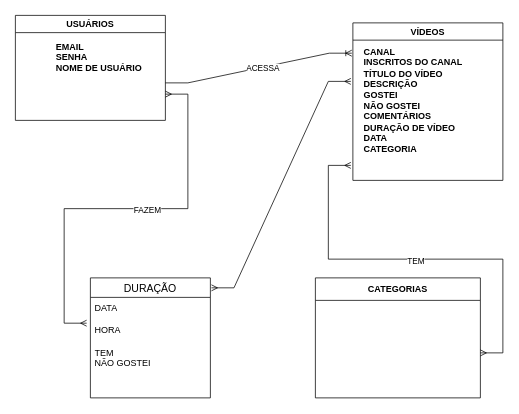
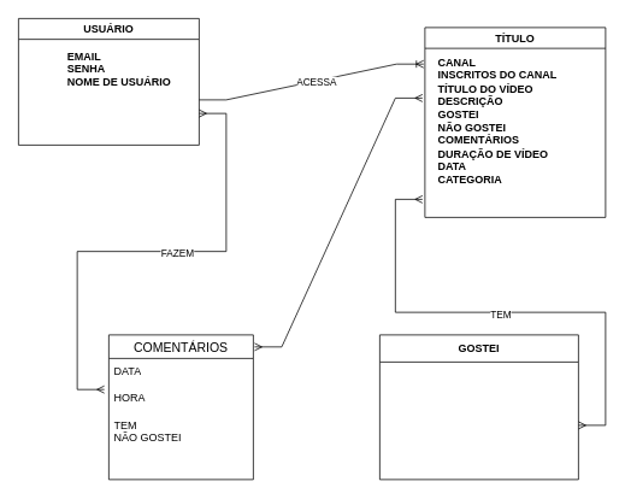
  <mxCell id="0" />
  <mxCell id="1" parent="0" />
- <mxCell id="2" value="CATEGORIAS" style="swimlane;whiteSpace=wrap;html=1;direction=east;startSize=30;" parent="1" vertex="1"><mxGeometry x="420" y="370" width="220" height="160" as="geometry"><mxRectangle x="110" y="310" width="140" height="30" as="alternateBounds" /></mxGeometry></mxCell>
- <mxCell id="3" value="USUÁRIOS" style="swimlane;whiteSpace=wrap;html=1;" parent="1" vertex="1"><mxGeometry x="20" y="20" width="200" height="140" as="geometry" /></mxCell>
+ <mxCell id="2" value="GOSTEI" style="swimlane;whiteSpace=wrap;html=1;direction=east;startSize=30;" parent="1" vertex="1"><mxGeometry x="420" y="370" width="220" height="160" as="geometry"><mxRectangle x="110" y="310" width="140" height="30" as="alternateBounds" /></mxGeometry></mxCell>
+ <mxCell id="3" value="USUÁRIO" style="swimlane;whiteSpace=wrap;html=1;" parent="1" vertex="1"><mxGeometry x="20" y="20" width="200" height="140" as="geometry" /></mxCell>
  <mxCell id="4" value="&lt;div style=&quot;text-align: justify;&quot;&gt;&lt;b&gt;EMAIL&lt;/b&gt;&lt;/div&gt;&lt;div style=&quot;text-align: justify;&quot;&gt;&lt;b&gt;SENHA&lt;/b&gt;&lt;/div&gt;&lt;div style=&quot;text-align: justify;&quot;&gt;&lt;b&gt;NOME DE USUÁRIO&lt;/b&gt;&lt;/div&gt;&lt;div style=&quot;text-align: justify;&quot;&gt;&lt;b&gt;&lt;br&gt;&lt;/b&gt;&lt;/div&gt;&lt;div style=&quot;text-align: justify;&quot;&gt;&lt;b&gt;&lt;br&gt;&lt;/b&gt;&lt;/div&gt;" style="text;html=1;align=right;verticalAlign=middle;resizable=0;points=[];autosize=1;strokeColor=none;fillColor=none;" parent="3" vertex="1"><mxGeometry x="30" y="25" width="140" height="90" as="geometry" /></mxCell>
- <mxCell id="5" value="VÍDEOS" style="swimlane;whiteSpace=wrap;html=1;" parent="1" vertex="1"><mxGeometry x="470" y="30" width="200" height="210" as="geometry" /></mxCell>
- <mxCell id="6" value="DURAÇÃO" style="swimlane;fontStyle=0;childLayout=stackLayout;horizontal=1;startSize=26;horizontalStack=0;resizeParent=1;resizeParentMax=0;resizeLast=0;collapsible=1;marginBottom=0;align=center;fontSize=14;" parent="1" vertex="1"><mxGeometry x="120" y="370" width="160" height="160" as="geometry" /></mxCell>
+ <mxCell id="5" value="TÍTULO" style="swimlane;whiteSpace=wrap;html=1;" parent="1" vertex="1"><mxGeometry x="470" y="30" width="200" height="210" as="geometry" /></mxCell>
+ <mxCell id="6" value="COMENTÁRIOS" style="swimlane;fontStyle=0;childLayout=stackLayout;horizontal=1;startSize=26;horizontalStack=0;resizeParent=1;resizeParentMax=0;resizeLast=0;collapsible=1;marginBottom=0;align=center;fontSize=14;" parent="1" vertex="1"><mxGeometry x="120" y="370" width="160" height="160" as="geometry" /></mxCell>
  <mxCell id="7" value="DATA" style="text;strokeColor=none;fillColor=none;spacingLeft=4;spacingRight=4;overflow=hidden;rotatable=0;points=[[0,0.5],[1,0.5]];portConstraint=eastwest;fontSize=12;whiteSpace=wrap;html=1;" parent="6" vertex="1"><mxGeometry y="26" width="160" height="30" as="geometry" /></mxCell>
  <mxCell id="8" value="HORA" style="text;strokeColor=none;fillColor=none;spacingLeft=4;spacingRight=4;overflow=hidden;rotatable=0;points=[[0,0.5],[1,0.5]];portConstraint=eastwest;fontSize=12;whiteSpace=wrap;html=1;" parent="6" vertex="1"><mxGeometry y="56" width="160" height="30" as="geometry" /></mxCell>
  <mxCell id="9" value="TEM&lt;br&gt;NÃO GOSTEI" style="text;strokeColor=none;fillColor=none;spacingLeft=4;spacingRight=4;overflow=hidden;rotatable=0;points=[[0,0.5],[1,0.5]];portConstraint=eastwest;fontSize=12;whiteSpace=wrap;html=1;" parent="6" vertex="1"><mxGeometry y="86" width="160" height="74" as="geometry" /></mxCell>
  <mxCell id="10" value="&lt;div style=&quot;text-align: justify;&quot;&gt;&lt;b style=&quot;background-color: initial;&quot;&gt;CANAL&lt;/b&gt;&lt;/div&gt;&lt;div style=&quot;text-align: justify;&quot;&gt;&lt;b style=&quot;background-color: initial;&quot;&gt;INSCRITOS DO CANAL&lt;/b&gt;&lt;/div&gt;&lt;div style=&quot;text-align: justify;&quot;&gt;&lt;b style=&quot;background-color: initial;&quot;&gt;TÍTULO DO VÍDEO&lt;/b&gt;&lt;br&gt;&lt;/div&gt;&lt;div style=&quot;text-align: justify;&quot;&gt;&lt;b&gt;DESCRIÇÃO&lt;/b&gt;&lt;/div&gt;&lt;div style=&quot;text-align: justify;&quot;&gt;&lt;b&gt;GOSTEI&lt;/b&gt;&lt;/div&gt;&lt;div style=&quot;text-align: justify;&quot;&gt;&lt;b&gt;NÃO GOSTEI&lt;/b&gt;&lt;/div&gt;&lt;div style=&quot;text-align: justify;&quot;&gt;&lt;b&gt;COMENTÁRIOS&lt;/b&gt;&lt;/div&gt;&lt;div style=&quot;text-align: justify;&quot;&gt;&lt;b&gt;DURAÇÃO DE VÍDEO&lt;/b&gt;&lt;/div&gt;&lt;div style=&quot;text-align: justify;&quot;&gt;&lt;b&gt;DATA&lt;/b&gt;&lt;/div&gt;&lt;div style=&quot;text-align: justify;&quot;&gt;&lt;b&gt;CATEGORIA&lt;/b&gt;&lt;/div&gt;&lt;div style=&quot;text-align: justify;&quot;&gt;&lt;b&gt;&lt;br&gt;&lt;/b&gt;&lt;/div&gt;&lt;div style=&quot;text-align: justify;&quot;&gt;&lt;b&gt;&lt;br&gt;&lt;/b&gt;&lt;/div&gt;&lt;div style=&quot;text-align: justify;&quot;&gt;&lt;b&gt;&lt;br&gt;&lt;/b&gt;&lt;/div&gt;" style="text;html=1;align=center;verticalAlign=middle;resizable=0;points=[];autosize=1;strokeColor=none;fillColor=none;" parent="1" vertex="1"><mxGeometry x="470" y="55" width="160" height="200" as="geometry" /></mxCell>
  <mxCell id="11" value="" style="edgeStyle=entityRelationEdgeStyle;fontSize=12;html=1;endArrow=ERoneToMany;rounded=0;entryX=-0.009;entryY=0.077;entryDx=0;entryDy=0;entryPerimeter=0;" parent="1" target="10" edge="1"><mxGeometry width="100" height="100" relative="1" as="geometry"><mxPoint x="220" y="110" as="sourcePoint" /><mxPoint x="320" as="targetPoint" y="10" /></mxGeometry></mxCell>
  <mxCell id="12" value="ACESSA" style="edgeLabel;html=1;align=center;verticalAlign=middle;resizable=0;points=[];" parent="11" vertex="1" connectable="0"><mxGeometry x="0.033" y="-1" relative="1" as="geometry"><mxPoint as="offset" /></mxGeometry></mxCell>
  <mxCell id="13" value="" style="edgeStyle=entityRelationEdgeStyle;fontSize=12;html=1;endArrow=ERmany;startArrow=ERmany;rounded=0;entryX=-0.031;entryY=0.065;entryDx=0;entryDy=0;entryPerimeter=0;exitX=1;exitY=0.75;exitDx=0;exitDy=0;" parent="1" source="3" edge="1"><mxGeometry width="100" height="100" relative="1" as="geometry"><mxPoint x="90" y="210" as="sourcePoint" /><mxPoint x="115.04" y="430.4" as="targetPoint" /></mxGeometry></mxCell>
  <mxCell id="14" value="FAZEM" style="edgeLabel;html=1;align=center;verticalAlign=middle;resizable=0;points=[];" parent="13" vertex="1" connectable="0"><mxGeometry x="-0.101" y="2" relative="1" as="geometry"><mxPoint x="1" as="offset" /></mxGeometry></mxCell>
  <mxCell id="15" value="" style="edgeStyle=entityRelationEdgeStyle;fontSize=12;html=1;endArrow=ERmany;startArrow=ERmany;rounded=0;exitX=1.009;exitY=0.083;exitDx=0;exitDy=0;exitPerimeter=0;entryX=-0.017;entryY=0.265;entryDx=0;entryDy=0;entryPerimeter=0;" parent="1" source="6" target="10" edge="1"><mxGeometry width="100" height="100" relative="1" as="geometry"><mxPoint x="260" y="330" as="sourcePoint" /><mxPoint x="360" y="230" as="targetPoint" /></mxGeometry></mxCell>
  <mxCell id="16" value="" style="edgeStyle=entityRelationEdgeStyle;fontSize=12;html=1;endArrow=ERmany;startArrow=ERmany;rounded=0;entryX=-0.017;entryY=0.765;entryDx=0;entryDy=0;entryPerimeter=0;" parent="1" edge="1"><mxGeometry width="100" height="100" relative="1" as="geometry"><mxPoint x="640" y="470" as="sourcePoint" /><mxPoint x="467.28" y="220" as="targetPoint" /></mxGeometry></mxCell>
  <mxCell id="17" value="TEM" style="edgeLabel;html=1;align=center;verticalAlign=middle;resizable=0;points=[];" parent="16" vertex="1" connectable="0"><mxGeometry x="0.002" y="2" relative="1" as="geometry"><mxPoint as="offset" /></mxGeometry></mxCell>
